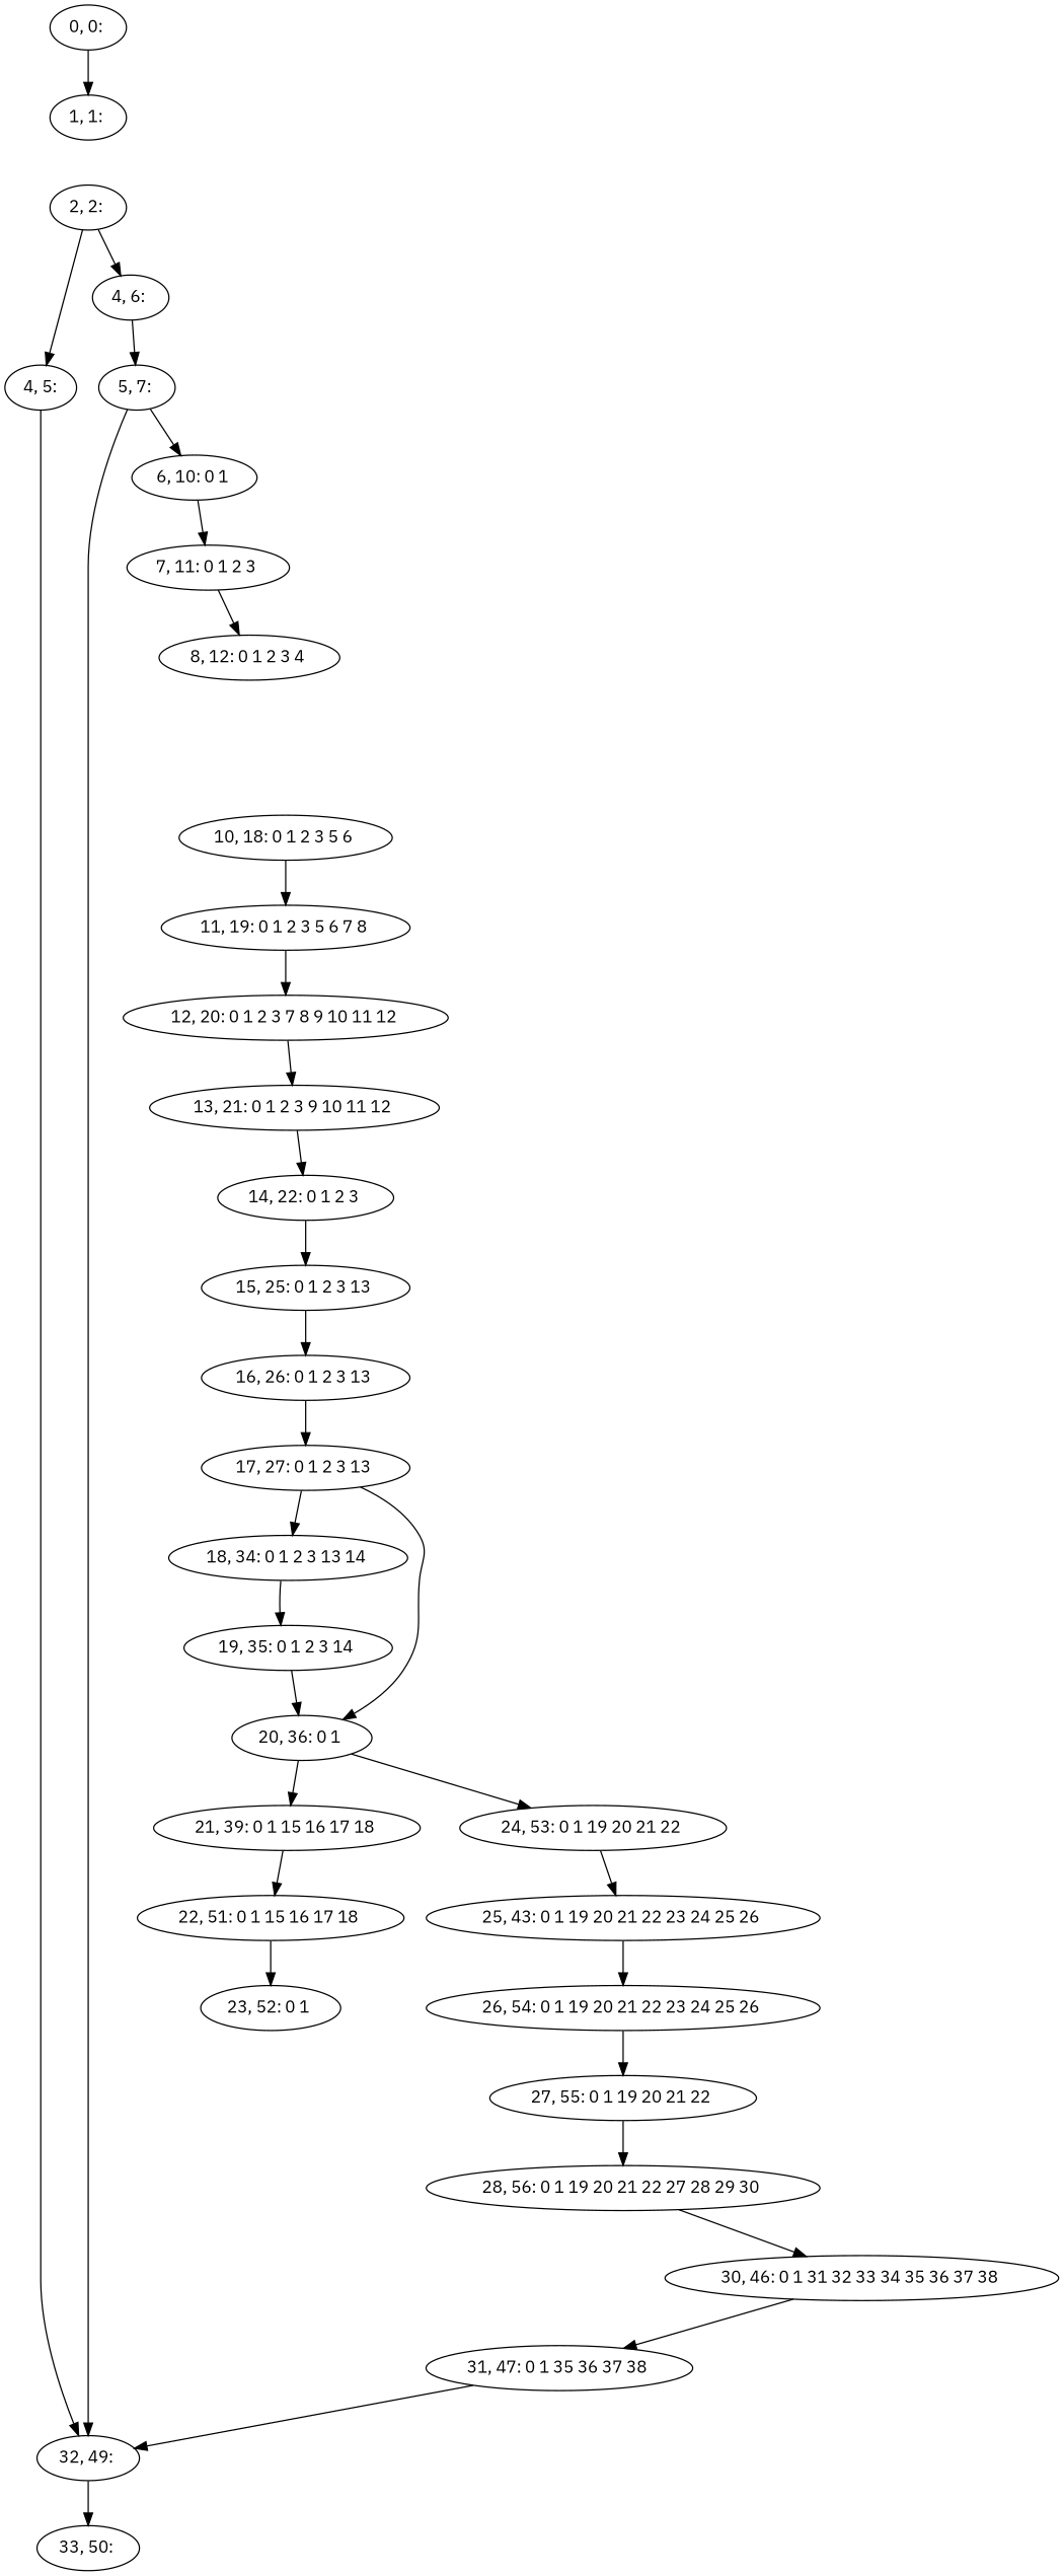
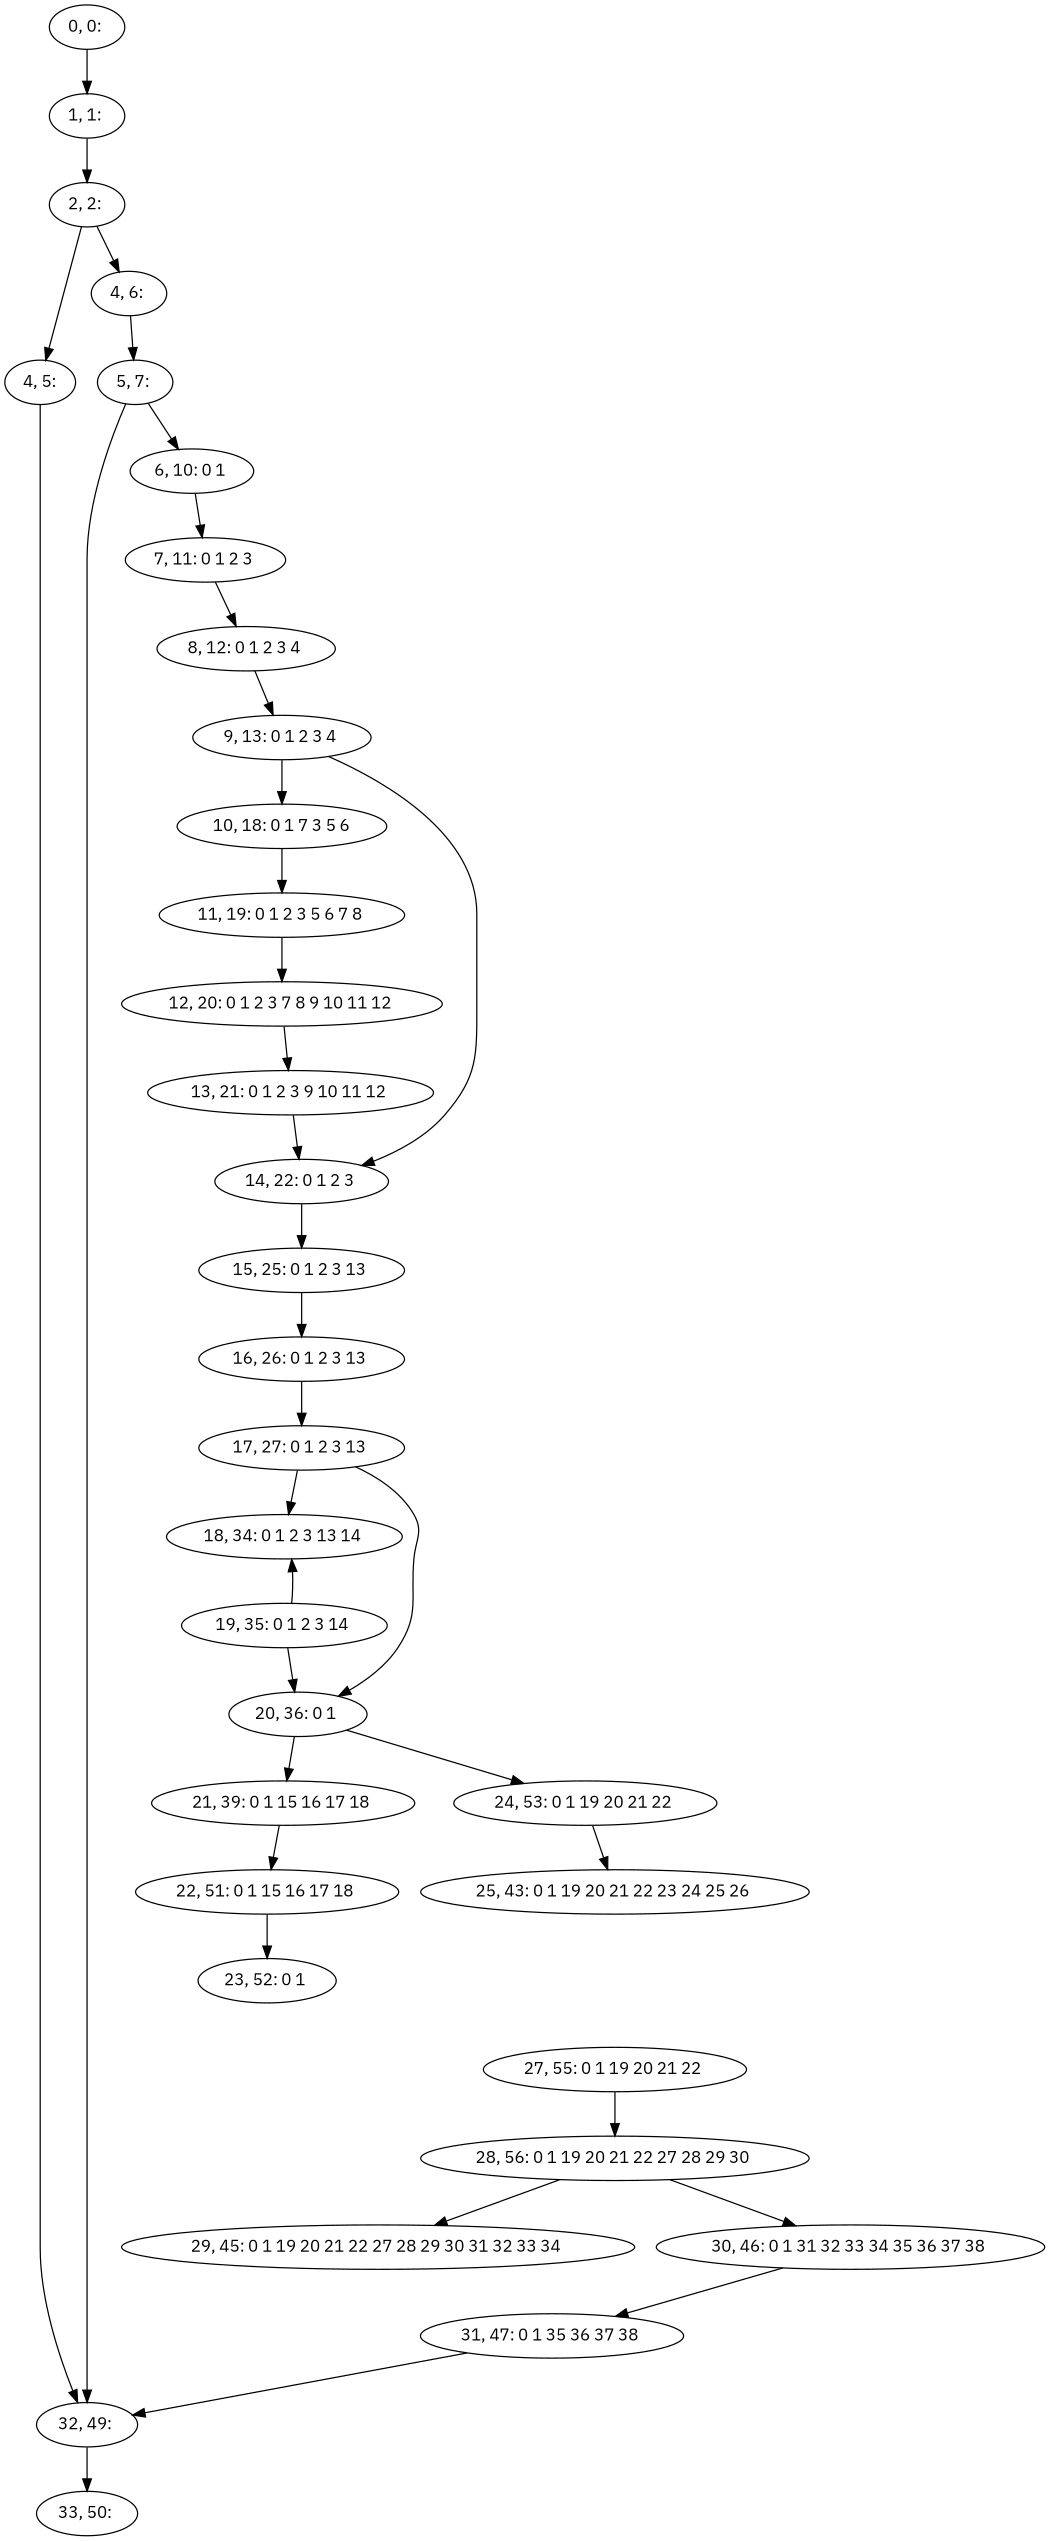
  digraph {
    fontname="IBM Plex Sans"
    node [fontname="IBM Plex Sans"]
    edge [fontname="IBM Plex Sans"]
    n1 [label="0, 0: "]
    n2 [label="1, 1: "]
    n3 [label="2, 2: "]
    n4 [label="4, 5:"]
    n5 [label="4, 6: "]
    n6 [label="32, 49: "]
    n7 [label="5, 7: "]
    n8 [label="33, 50: "]
    n9 [label="6, 10: 0 1 "]
    n10 [label="7, 11: 0 1 2 3 "]
    n11 [label="8, 12: 0 1 2 3 4 "]
-   n13 [label="10, 18: 0 1 2 3 5 6 "]
+   n12 [label="9, 13: 0 1 2 3 4 "]
+   n13 [label="10, 18: 0 1 7 3 5 6"]
    n14 [label="14, 22: 0 1 2 3 "]
    n15 [label="11, 19: 0 1 2 3 5 6 7 8 "]
    n16 [label="15, 25: 0 1 2 3 13 "]
    n17 [label="12, 20: 0 1 2 3 7 8 9 10 11 12 "]
    n18 [label="13, 21: 0 1 2 3 9 10 11 12 "]
    n19 [label="16, 26: 0 1 2 3 13 "]
    n20 [label="17, 27: 0 1 2 3 13 "]
    n21 [label="18, 34: 0 1 2 3 13 14 "]
    n22 [label="20, 36: 0 1 "]
    n23 [label="19, 35: 0 1 2 3 14 "]
    n24 [label="21, 39: 0 1 15 16 17 18 "]
    n25 [label="24, 53: 0 1 19 20 21 22 "]
    n26 [label="22, 51: 0 1 15 16 17 18 "]
    n27 [label="23, 52: 0 1 "]
    n28 [label="25, 43: 0 1 19 20 21 22 23 24 25 26 "]
-   n29 [label="26, 54: 0 1 19 20 21 22 23 24 25 26 "]
    n30 [label="27, 55: 0 1 19 20 21 22 "]
    n31 [label="28, 56: 0 1 19 20 21 22 27 28 29 30 "]
+   n32 [label="29, 45: 0 1 19 20 21 22 27 28 29 30 31 32 33 34 "]
    n33 [label="30, 46: 0 1 31 32 33 34 35 36 37 38 "]
    n34 [label="31, 47: 0 1 35 36 37 38 "]
    n1 -> n2
+   n2 -> n3
    n3 -> n4
    n3 -> n5
    n4 -> n6
    n5 -> n7
    n6 -> n8
    n7 -> n6
    n7 -> n9
    n9 -> n10
    n10 -> n11
+   n11 -> n12
+   n12 -> n13
+   n12 -> n14
    n13 -> n15
    n14 -> n16
    n15 -> n17
    n16 -> n19
    n17 -> n18
    n18 -> n14
    n19 -> n20
    n20 -> n21
    n20 -> n22
-   n21 -> n23
+   n23 -> n21
    n22 -> n24
    n22 -> n25
    n23 -> n22
    n24 -> n26
    n25 -> n28
    n26 -> n27
-   n28 -> n29
-   n29 -> n30
    n30 -> n31
+   n31 -> n32
    n31 -> n33
    n33 -> n34
    n34 -> n6
  }
